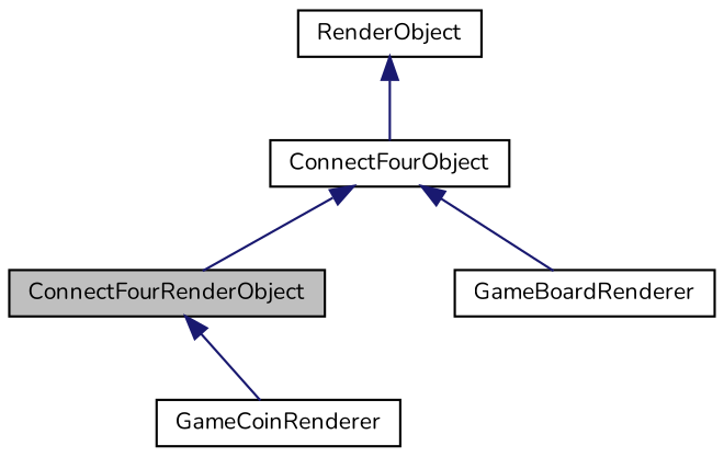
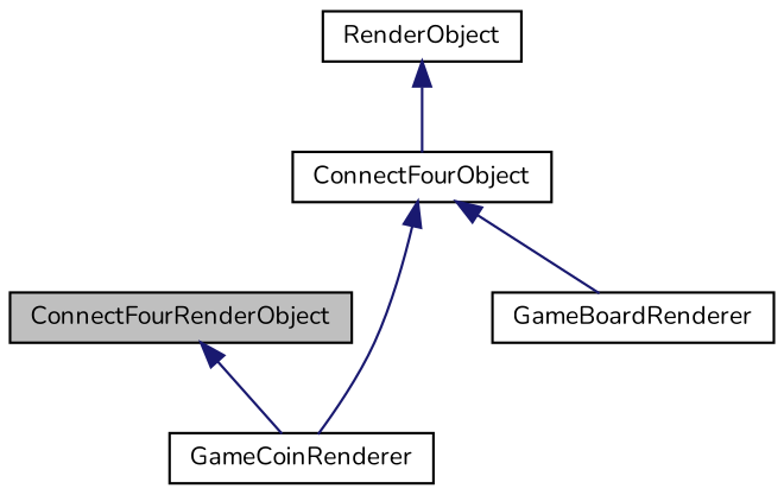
  digraph {
    fontname=Nunito
    node [color=black fillcolor=white fontname=Nunito fontsize=10 shape=record style=filled]
    edge [color=midnightblue dir=back fontname=Nunito fontsize=10 labelfontname=Helvetica labelfontsize=10 style=solid]
    n1 [fillcolor=grey75 fontcolor=black height=0.2 label=ConnectFourRenderObject width=0.4]
    n2 [height=0.2 label=GameCoinRenderer width=0.4]
    n3 [height=0.2 label=GameBoardRenderer width=0.4]
    n4 [height=0.2 label=ConnectFourObject width=0.4]
    n5 [height=0.2 label=RenderObject width=0.4]
    n1 -> n2
-   n4 -> n1
+   n4 -> n2
    n4 -> n3
    n5 -> n4
  }
